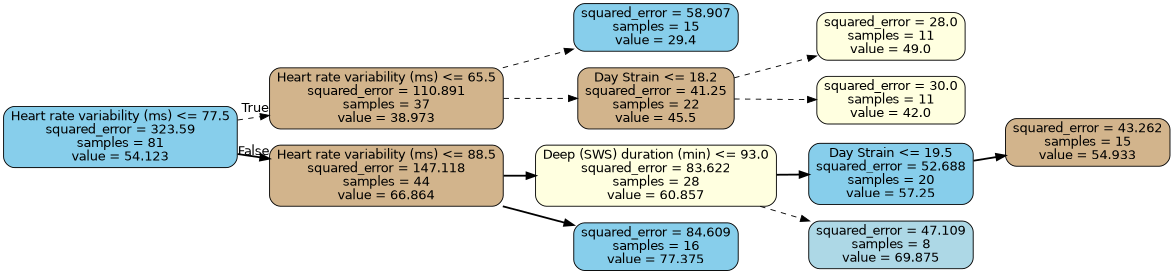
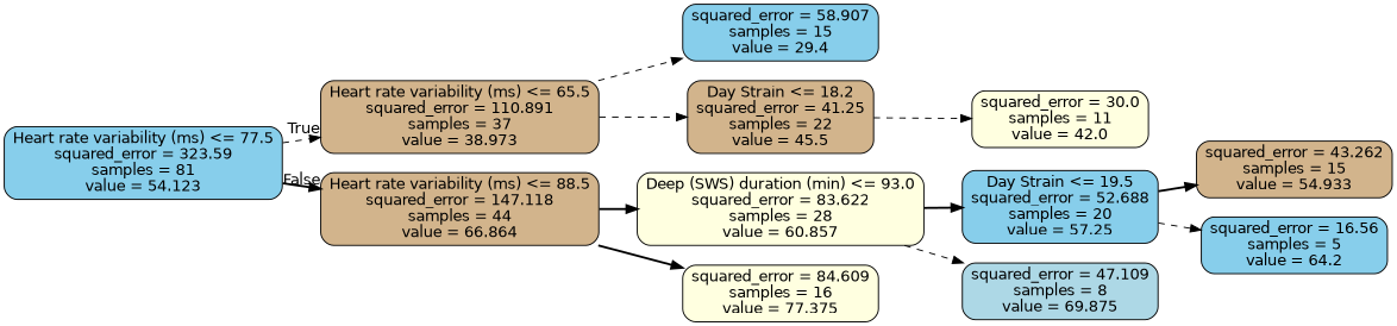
  digraph {
    rankdir=LR
    node [color=black fillcolor=skyblue fontname=helvetica shape=box style="filled, rounded"]
    edge [fontname=helvetica style=dashed]
    n1 [label="Heart rate variability (ms) <= 77.5\nsquared_error = 323.59\nsamples = 81\nvalue = 54.123"]
    n2 [fillcolor=tan label="Heart rate variability (ms) <= 65.5\nsquared_error = 110.891\nsamples = 37\nvalue = 38.973"]
    n3 [fillcolor=tan label="Heart rate variability (ms) <= 88.5\nsquared_error = 147.118\nsamples = 44\nvalue = 66.864"]
    n4 [label="squared_error = 58.907\nsamples = 15\nvalue = 29.4"]
    n5 [fillcolor=tan label="Day Strain <= 18.2\nsquared_error = 41.25\nsamples = 22\nvalue = 45.5"]
    n6 [fillcolor=lightyellow label="Deep (SWS) duration (min) <= 93.0\nsquared_error = 83.622\nsamples = 28\nvalue = 60.857"]
-   n7 [label="squared_error = 84.609\nsamples = 16\nvalue = 77.375"]
-   n8 [fillcolor=lightyellow label="squared_error = 28.0\nsamples = 11\nvalue = 49.0"]
+   n7 [fillcolor=lightyellow label="squared_error = 84.609\nsamples = 16\nvalue = 77.375"]
    n9 [fillcolor=lightyellow label="squared_error = 30.0\nsamples = 11\nvalue = 42.0"]
    n10 [label="Day Strain <= 19.5\nsquared_error = 52.688\nsamples = 20\nvalue = 57.25"]
    n11 [fillcolor=lightblue label="squared_error = 47.109\nsamples = 8\nvalue = 69.875"]
    n12 [fillcolor=tan label="squared_error = 43.262\nsamples = 15\nvalue = 54.933"]
+   n13 [label="squared_error = 16.56\nsamples = 5\nvalue = 64.2"]
    n1 -> n2 [headlabel=True labelangle=45 labeldistance=2.5]
    n1 -> n3 [headlabel=False labelangle=-45 labeldistance=2.5 style=bold]
    n2 -> n4
    n2 -> n5
    n3 -> n6 [style=bold]
    n3 -> n7 [style=bold]
-   n5 -> n8
    n5 -> n9
    n6 -> n10 [style=bold]
    n6 -> n11
    n10 -> n12 [style=bold]
+   n10 -> n13
  }
